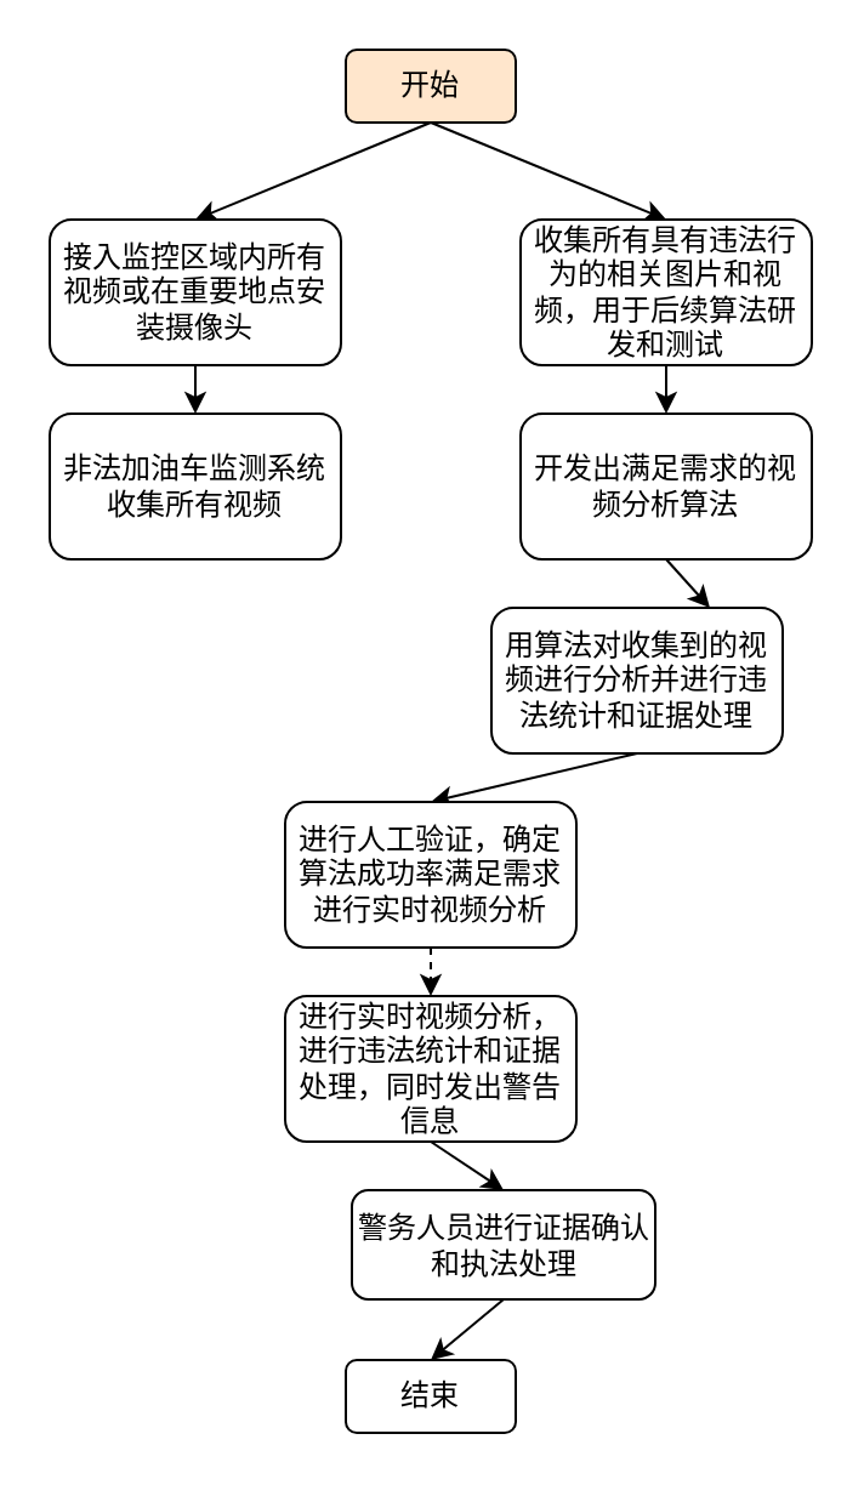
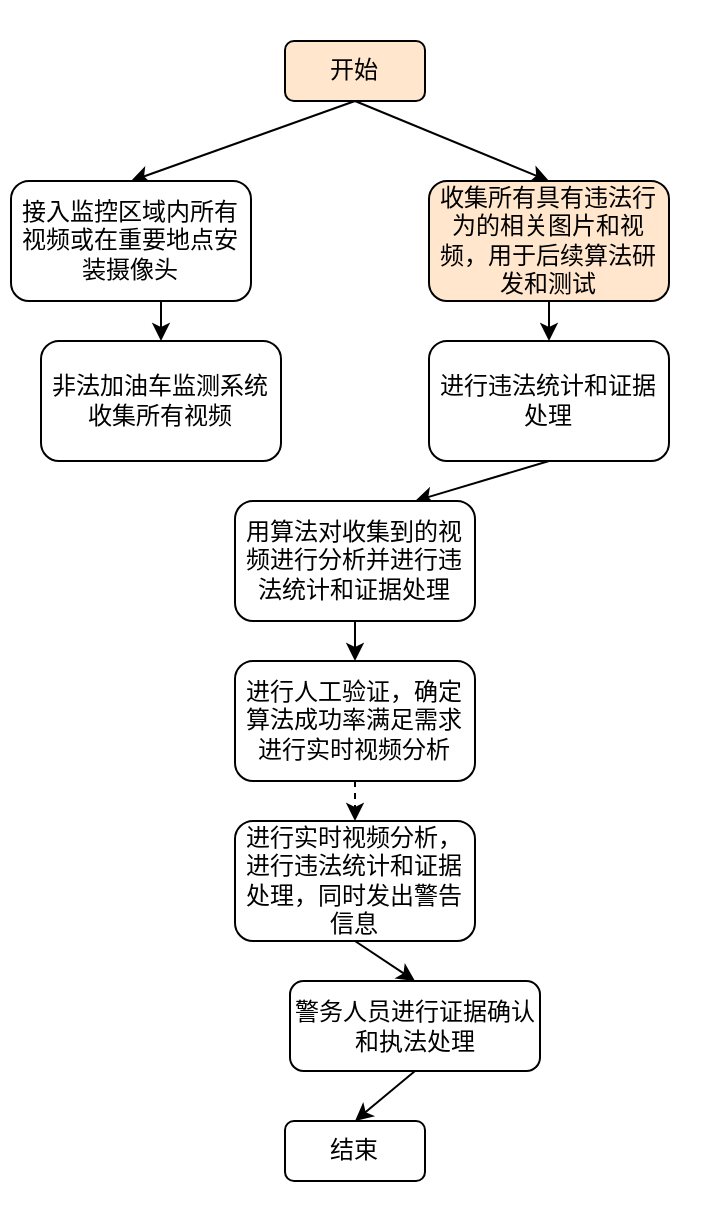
  <mxCell id="0" />
  <mxCell id="1" parent="0" />
  <mxCell id="2" style="rounded=0;orthogonalLoop=1;jettySize=auto;html=1;exitX=0.5;exitY=1;exitDx=0;exitDy=0;entryX=0.5;entryY=0;entryDx=0;entryDy=0;" edge="1" parent="1" source="4" target="7"><mxGeometry relative="1" as="geometry" /></mxCell>
  <mxCell id="3" style="edgeStyle=none;rounded=0;orthogonalLoop=1;jettySize=auto;html=1;exitX=0.5;exitY=1;exitDx=0;exitDy=0;entryX=0.5;entryY=0;entryDx=0;entryDy=0;" edge="1" parent="1" source="4" target="10"><mxGeometry relative="1" as="geometry" /></mxCell>
  <mxCell id="4" value="开始" style="rounded=1;whiteSpace=wrap;html=1;fillColor=#ffe6cc;" vertex="1" parent="1"><mxGeometry x="142" y="20" width="70" height="30" as="geometry" /></mxCell>
  <mxCell id="5" value="结束" style="rounded=1;whiteSpace=wrap;html=1;" vertex="1" parent="1"><mxGeometry x="142" y="560" width="70" height="30" as="geometry" /></mxCell>
  <mxCell id="6" style="edgeStyle=orthogonalEdgeStyle;rounded=0;orthogonalLoop=1;jettySize=auto;html=1;exitX=0.5;exitY=1;exitDx=0;exitDy=0;entryX=0.5;entryY=0;entryDx=0;entryDy=0;" edge="1" parent="1" source="7" target="8"><mxGeometry relative="1" as="geometry" /></mxCell>
- <mxCell id="7" value="接入监控区域内所有视频或在重要地点安装摄像头" style="rounded=1;whiteSpace=wrap;html=1;" vertex="1" parent="1"><mxGeometry x="20" y="90" width="120" height="60" as="geometry" /></mxCell>
+ <mxCell id="7" value="接入监控区域内所有视频或在重要地点安装摄像头" style="rounded=1;whiteSpace=wrap;html=1;" vertex="1" parent="1"><mxGeometry x="5" y="90" width="120" height="60" as="geometry" /></mxCell>
  <mxCell id="8" value="非法加油车监测系统收集所有视频" style="rounded=1;whiteSpace=wrap;html=1;" vertex="1" parent="1"><mxGeometry x="20" y="170" width="120" height="60" as="geometry" /></mxCell>
  <mxCell id="9" style="edgeStyle=none;rounded=0;orthogonalLoop=1;jettySize=auto;html=1;exitX=0.5;exitY=1;exitDx=0;exitDy=0;entryX=0.5;entryY=0;entryDx=0;entryDy=0;" edge="1" parent="1" source="10" target="12"><mxGeometry relative="1" as="geometry" /></mxCell>
- <mxCell id="10" value="收集所有具有违法行为的相关图片和视频，用于后续算法研发和测试" style="rounded=1;whiteSpace=wrap;html=1;" vertex="1" parent="1"><mxGeometry x="214" y="90" width="120" height="60" as="geometry" /></mxCell>
+ <mxCell id="10" value="收集所有具有违法行为的相关图片和视频，用于后续算法研发和测试" style="rounded=1;whiteSpace=wrap;html=1;fillColor=#ffe6cc;" vertex="1" parent="1"><mxGeometry x="214" y="90" width="120" height="60" as="geometry" /></mxCell>
  <mxCell id="11" style="edgeStyle=none;rounded=0;orthogonalLoop=1;jettySize=auto;html=1;exitX=0.5;exitY=1;exitDx=0;exitDy=0;entryX=0.75;entryY=0;entryDx=0;entryDy=0;" edge="1" parent="1" source="12" target="14"><mxGeometry relative="1" as="geometry"><mxPoint x="198" y="251.02" as="targetPoint" /></mxGeometry></mxCell>
- <mxCell id="12" value="开发出满足需求的视频分析算法" style="rounded=1;whiteSpace=wrap;html=1;" vertex="1" parent="1"><mxGeometry x="214" y="170" width="120" height="60" as="geometry" /></mxCell>
+ <mxCell id="12" value="进行违法统计和证据处理" style="rounded=1;whiteSpace=wrap;html=1;" vertex="1" parent="1"><mxGeometry x="214" y="170" width="120" height="60" as="geometry" /></mxCell>
  <mxCell id="13" style="edgeStyle=none;rounded=0;orthogonalLoop=1;jettySize=auto;html=1;exitX=0.5;exitY=1;exitDx=0;exitDy=0;entryX=0.5;entryY=0;entryDx=0;entryDy=0;" edge="1" parent="1" source="14" target="16"><mxGeometry relative="1" as="geometry" /></mxCell>
- <mxCell id="14" value="用算法对收集到的视频进行分析并进行违法统计和证据处理" style="rounded=1;whiteSpace=wrap;html=1;" vertex="1" parent="1"><mxGeometry x="202" y="250" width="120" height="60" as="geometry" /></mxCell>
+ <mxCell id="14" value="用算法对收集到的视频进行分析并进行违法统计和证据处理" style="rounded=1;whiteSpace=wrap;html=1;" vertex="1" parent="1"><mxGeometry x="117" y="250" width="120" height="60" as="geometry" /></mxCell>
  <mxCell id="15" style="edgeStyle=none;rounded=0;orthogonalLoop=1;jettySize=auto;html=1;exitX=0.5;exitY=1;exitDx=0;exitDy=0;entryX=0.5;entryY=0;entryDx=0;entryDy=0;dashed=1;" edge="1" parent="1" source="16" target="18"><mxGeometry relative="1" as="geometry" /></mxCell>
  <mxCell id="16" value="进行人工验证，确定算法成功率满足需求进行实时视频分析" style="rounded=1;whiteSpace=wrap;html=1;" vertex="1" parent="1"><mxGeometry x="117" y="330" width="120" height="60" as="geometry" /></mxCell>
  <mxCell id="17" style="edgeStyle=none;rounded=0;orthogonalLoop=1;jettySize=auto;html=1;exitX=0.5;exitY=1;exitDx=0;exitDy=0;entryX=0.5;entryY=0;entryDx=0;entryDy=0;" edge="1" parent="1" source="18" target="20"><mxGeometry relative="1" as="geometry" /></mxCell>
  <mxCell id="18" value="进行实时视频分析，进行违法统计和证据处理，同时发出警告信息" style="rounded=1;whiteSpace=wrap;html=1;" vertex="1" parent="1"><mxGeometry x="117" y="410" width="120" height="60" as="geometry" /></mxCell>
  <mxCell id="19" style="edgeStyle=none;rounded=0;orthogonalLoop=1;jettySize=auto;html=1;exitX=0.5;exitY=1;exitDx=0;exitDy=0;entryX=0.5;entryY=0;entryDx=0;entryDy=0;" edge="1" parent="1" source="20" target="5"><mxGeometry relative="1" as="geometry" /></mxCell>
  <mxCell id="20" value="警务人员进行证据确认和执法处理" style="rounded=1;whiteSpace=wrap;html=1;" vertex="1" parent="1"><mxGeometry x="144.5" y="490" width="125" height="45" as="geometry" /></mxCell>
